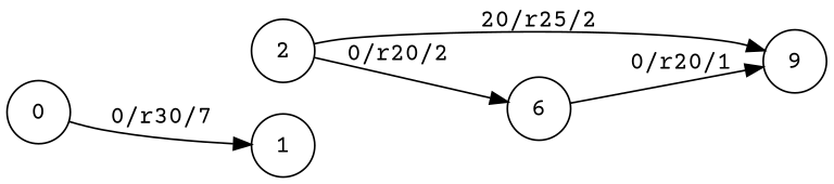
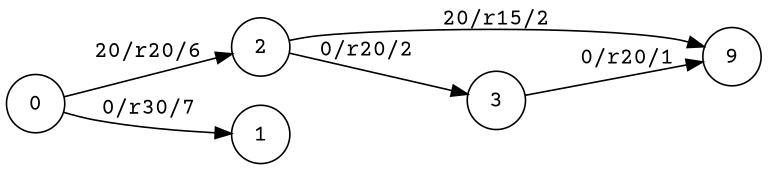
  digraph {
    fontname="Courier Prime"
    rankdir=LR
    node [fontname="Courier Prime" shape=circle]
    edge [fontname="Courier Prime"]
    n1 [label=9]
-   3 [label=6]
+   3
    2
    0
    1
    3 -> n1 [label="0/r20/1"]
-   2 -> n1 [label="20/r25/2"]
+   2 -> n1 [label="20/r15/2"]
    2 -> 3 [label="0/r20/2"]
+   0 -> 2 [label="20/r20/6"]
    0 -> 1 [label="0/r30/7"]
  }
